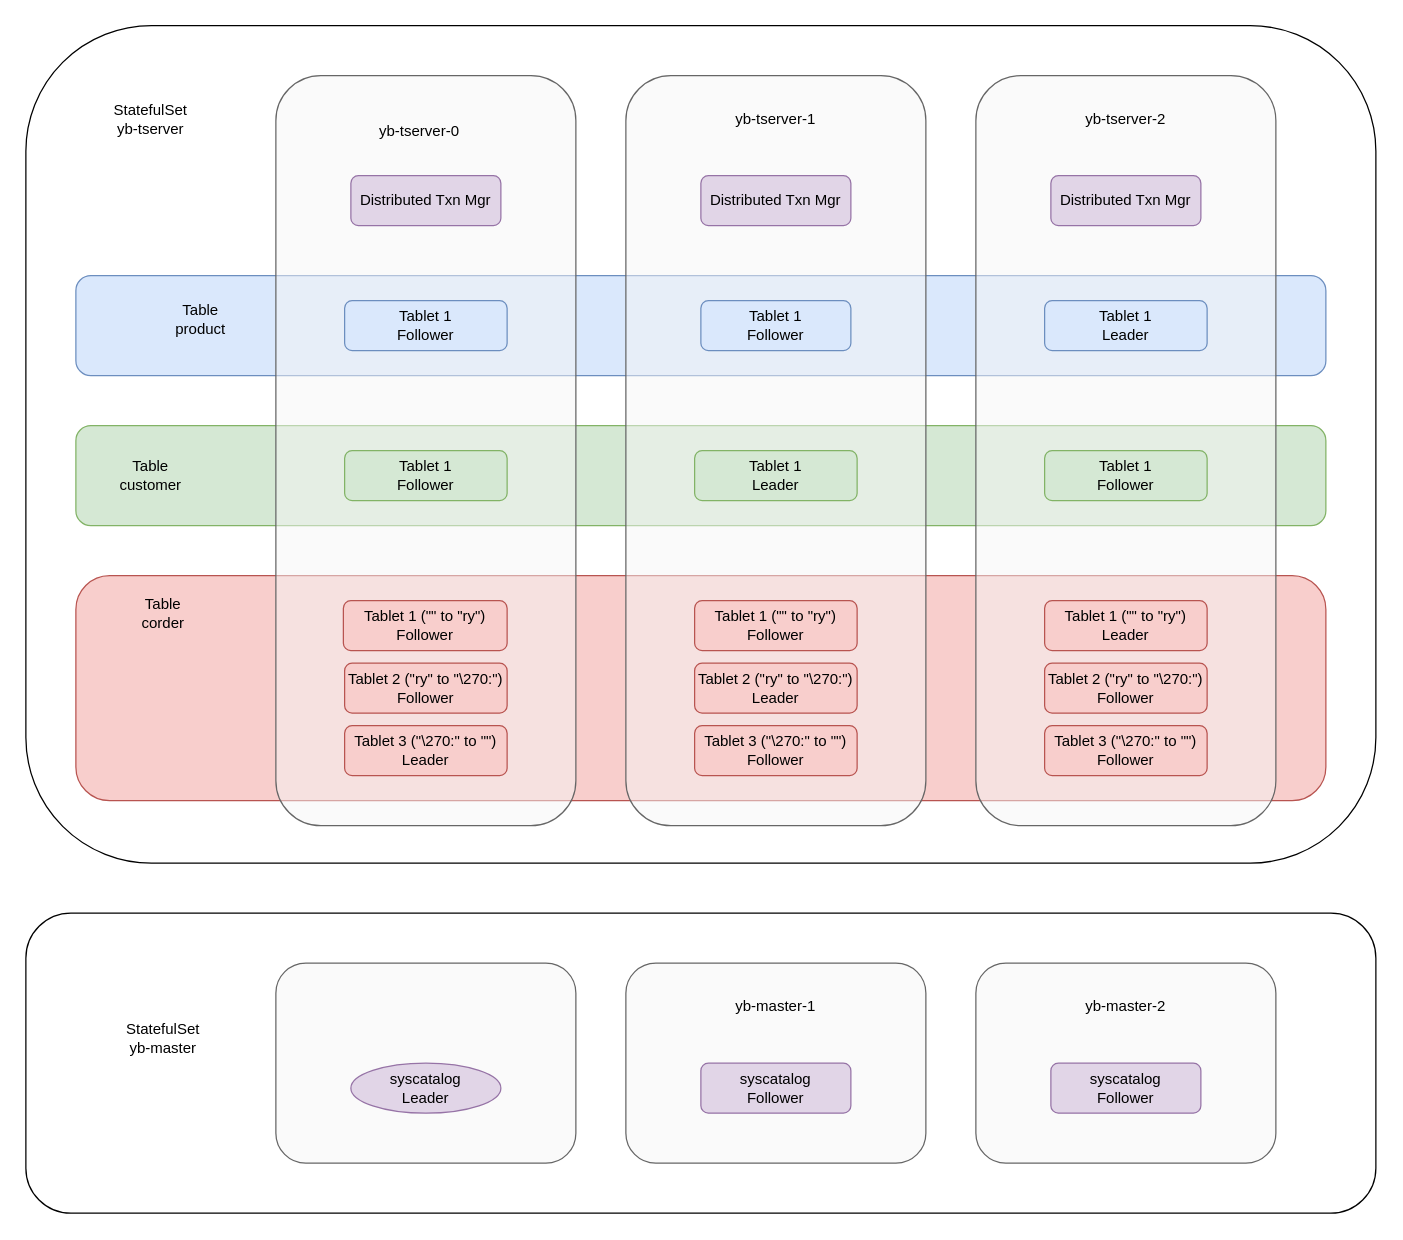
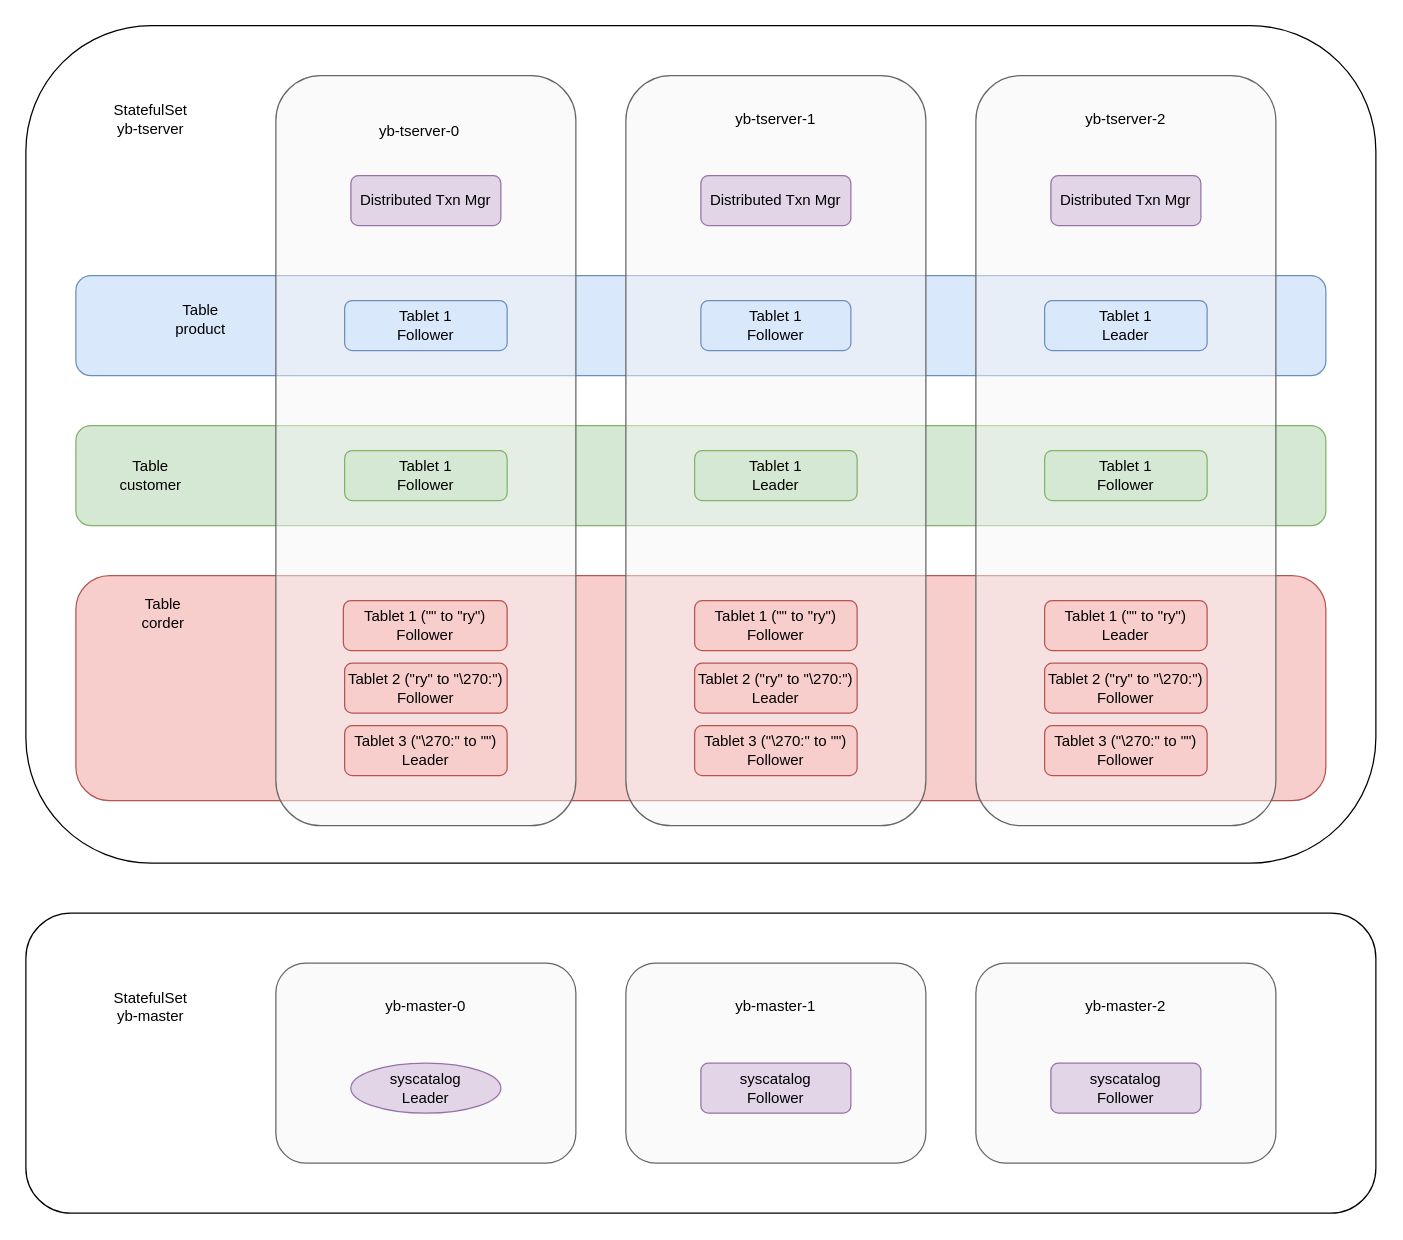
  <mxCell id="0" />
  <mxCell id="1" parent="0" />
  <mxCell id="2" value="" style="rounded=1;whiteSpace=wrap;html=1;" parent="1" vertex="1"><mxGeometry y="730" width="1080" height="240" as="geometry" x="20" /></mxCell>
  <mxCell id="3" value="" style="rounded=1;whiteSpace=wrap;html=1;" parent="1" vertex="1"><mxGeometry y="20" width="1080" height="670" as="geometry" x="20" /></mxCell>
  <mxCell id="4" value="" style="rounded=1;whiteSpace=wrap;html=1;fillColor=#f8cecc;strokeColor=#b85450;" parent="1" vertex="1"><mxGeometry x="60" y="460" width="1000" height="180" as="geometry" /></mxCell>
  <mxCell id="5" value="" style="rounded=1;whiteSpace=wrap;html=1;fillColor=#d5e8d4;strokeColor=#82b366;" parent="1" vertex="1"><mxGeometry x="60" y="340" width="1000" height="80" as="geometry" /></mxCell>
  <mxCell id="6" value="" style="rounded=1;whiteSpace=wrap;html=1;fillColor=#dae8fc;strokeColor=#6c8ebf;" parent="1" vertex="1"><mxGeometry x="60" y="220" width="1000" height="80" as="geometry" /></mxCell>
  <mxCell id="7" value="" style="rounded=1;whiteSpace=wrap;html=1;fillColor=#f5f5f5;fontColor=#333333;strokeColor=#666666;fillOpacity=50;" parent="1" vertex="1"><mxGeometry x="220" y="60" width="240" height="600" as="geometry" /></mxCell>
  <mxCell id="8" value="Tablet 1&lt;div&gt;Follower&lt;/div&gt;" style="rounded=1;whiteSpace=wrap;html=1;fillColor=#dae8fc;strokeColor=#6c8ebf;" parent="1" vertex="1"><mxGeometry x="275" y="240" width="130" height="40" as="geometry" /></mxCell>
  <mxCell id="9" value="" style="rounded=1;whiteSpace=wrap;html=1;fillColor=#f5f5f5;fontColor=#333333;strokeColor=#666666;fillOpacity=50;" parent="1" vertex="1"><mxGeometry x="500" y="60" width="240" height="600" as="geometry" /></mxCell>
  <mxCell id="10" value="" style="rounded=1;whiteSpace=wrap;html=1;fillColor=#f5f5f5;fontColor=#333333;strokeColor=#666666;fillOpacity=50;" parent="1" vertex="1"><mxGeometry x="780" y="60" width="240" height="600" as="geometry" /></mxCell>
  <mxCell id="11" value="Table&lt;div&gt;product&lt;/div&gt;" style="text;html=1;align=center;verticalAlign=middle;whiteSpace=wrap;rounded=0;" parent="1" vertex="1"><mxGeometry x="130" y="240" width="60" height="30" as="geometry" /></mxCell>
  <mxCell id="12" value="Table&lt;div&gt;customer&lt;/div&gt;" style="text;html=1;align=center;verticalAlign=middle;whiteSpace=wrap;rounded=0;" parent="1" vertex="1"><mxGeometry x="90" y="365" width="60" height="30" as="geometry" /></mxCell>
  <mxCell id="13" value="Table&lt;div&gt;corder&lt;/div&gt;" style="text;html=1;align=center;verticalAlign=middle;whiteSpace=wrap;rounded=0;" parent="1" vertex="1"><mxGeometry x="100" y="475" width="60" height="30" as="geometry" /></mxCell>
  <mxCell id="14" value="Tablet 1&lt;div&gt;Follower&lt;/div&gt;" style="rounded=1;whiteSpace=wrap;html=1;fillColor=#dae8fc;strokeColor=#6c8ebf;" parent="1" vertex="1"><mxGeometry x="560" y="240" width="120" height="40" as="geometry" /></mxCell>
  <mxCell id="15" value="Tablet 1&lt;div&gt;Leader&lt;/div&gt;" style="rounded=1;whiteSpace=wrap;html=1;fillColor=#dae8fc;strokeColor=#6c8ebf;" parent="1" vertex="1"><mxGeometry x="835" y="240" width="130" height="40" as="geometry" /></mxCell>
  <mxCell id="16" value="Tablet 1&amp;nbsp;(&quot;&quot; to &quot;ry&quot;)&lt;div&gt;Follower&lt;/div&gt;" style="rounded=1;whiteSpace=wrap;html=1;fillColor=#f8cecc;strokeColor=#b85450;" parent="1" vertex="1"><mxGeometry x="274" y="480" width="131" height="40" as="geometry" /></mxCell>
  <mxCell id="17" value="Tablet 1 (&quot;&quot; to &quot;ry&quot;)&lt;div&gt;Follower&lt;/div&gt;" style="rounded=1;whiteSpace=wrap;html=1;fillColor=#f8cecc;strokeColor=#b85450;" parent="1" vertex="1"><mxGeometry x="555" y="480" width="130" height="40" as="geometry" /></mxCell>
  <mxCell id="18" value="Tablet 1&amp;nbsp;(&quot;&quot; to &quot;ry&quot;)&lt;div&gt;Leader&lt;/div&gt;" style="rounded=1;whiteSpace=wrap;html=1;fillColor=#f8cecc;strokeColor=#b85450;" parent="1" vertex="1"><mxGeometry x="835" y="480" width="130" height="40" as="geometry" /></mxCell>
  <mxCell id="19" value="Tablet 1&lt;div&gt;Follower&lt;/div&gt;" style="rounded=1;whiteSpace=wrap;html=1;fillColor=#d5e8d4;strokeColor=#82b366;" parent="1" vertex="1"><mxGeometry x="275" y="360" width="130" height="40" as="geometry" /></mxCell>
  <mxCell id="20" value="Tablet 1&lt;div&gt;Leader&lt;/div&gt;" style="rounded=1;whiteSpace=wrap;html=1;fillColor=#d5e8d4;strokeColor=#82b366;" parent="1" vertex="1"><mxGeometry x="555" y="360" width="130" height="40" as="geometry" /></mxCell>
  <mxCell id="21" value="Tablet 1&lt;div&gt;Follower&lt;/div&gt;" style="rounded=1;whiteSpace=wrap;html=1;fillColor=#d5e8d4;strokeColor=#82b366;" parent="1" vertex="1"><mxGeometry x="835" y="360" width="130" height="40" as="geometry" /></mxCell>
  <mxCell id="22" value="yb-tserver-0" style="text;html=1;align=center;verticalAlign=middle;whiteSpace=wrap;rounded=0;" parent="1" vertex="1"><mxGeometry x="290" y="90" width="90" height="30" as="geometry" /></mxCell>
  <mxCell id="23" value="yb-tserver-1" style="text;html=1;align=center;verticalAlign=middle;whiteSpace=wrap;rounded=0;" parent="1" vertex="1"><mxGeometry x="575" y="80" width="90" height="30" as="geometry" /></mxCell>
  <mxCell id="24" value="yb-tserver-2" style="text;html=1;align=center;verticalAlign=middle;whiteSpace=wrap;rounded=0;" parent="1" vertex="1"><mxGeometry x="855" y="80" width="90" height="30" as="geometry" /></mxCell>
  <mxCell id="25" value="Distributed Txn Mgr" style="rounded=1;whiteSpace=wrap;html=1;fillColor=#e1d5e7;strokeColor=#9673a6;" parent="1" vertex="1"><mxGeometry x="280" y="140" width="120" height="40" as="geometry" /></mxCell>
  <mxCell id="26" value="Distributed Txn Mgr" style="rounded=1;whiteSpace=wrap;html=1;fillColor=#e1d5e7;strokeColor=#9673a6;" parent="1" vertex="1"><mxGeometry x="560" y="140" width="120" height="40" as="geometry" /></mxCell>
  <mxCell id="27" value="Distributed Txn Mgr" style="rounded=1;whiteSpace=wrap;html=1;fillColor=#e1d5e7;strokeColor=#9673a6;" parent="1" vertex="1"><mxGeometry x="840" y="140" width="120" height="40" as="geometry" /></mxCell>
  <mxCell id="28" value="" style="rounded=1;whiteSpace=wrap;html=1;fillColor=#f5f5f5;fontColor=#333333;strokeColor=#666666;fillOpacity=50;" parent="1" vertex="1"><mxGeometry x="220" y="770" width="240" height="160" as="geometry" /></mxCell>
  <mxCell id="29" value="" style="rounded=1;whiteSpace=wrap;html=1;fillColor=#f5f5f5;fontColor=#333333;strokeColor=#666666;fillOpacity=50;" parent="1" vertex="1"><mxGeometry x="500" y="770" width="240" height="160" as="geometry" /></mxCell>
  <mxCell id="30" value="" style="rounded=1;whiteSpace=wrap;html=1;fillColor=#f5f5f5;fontColor=#333333;strokeColor=#666666;fillOpacity=50;" parent="1" vertex="1"><mxGeometry x="780" y="770" width="240" height="160" as="geometry" /></mxCell>
+ <mxCell id="31" value="yb-master-0" style="text;html=1;align=center;verticalAlign=middle;whiteSpace=wrap;rounded=0;" parent="1" vertex="1"><mxGeometry x="295" y="790" width="90" height="30" as="geometry" /></mxCell>
  <mxCell id="32" value="yb-master-1" style="text;html=1;align=center;verticalAlign=middle;whiteSpace=wrap;rounded=0;" parent="1" vertex="1"><mxGeometry x="575" y="790" width="90" height="30" as="geometry" /></mxCell>
  <mxCell id="33" value="yb-master-2" style="text;html=1;align=center;verticalAlign=middle;whiteSpace=wrap;rounded=0;" parent="1" vertex="1"><mxGeometry x="855" y="790" width="90" height="30" as="geometry" /></mxCell>
  <mxCell id="34" value="syscatalog&lt;div&gt;Leader&lt;/div&gt;" style="ellipse;whiteSpace=wrap;html=1;fillColor=#e1d5e7;strokeColor=#9673a6;" parent="1" vertex="1"><mxGeometry x="280" y="850" width="120" height="40" as="geometry" /></mxCell>
  <mxCell id="35" value="syscatalog&lt;div&gt;Follower&lt;/div&gt;" style="rounded=1;whiteSpace=wrap;html=1;fillColor=#e1d5e7;strokeColor=#9673a6;" parent="1" vertex="1"><mxGeometry x="560" y="850" width="120" height="40" as="geometry" /></mxCell>
  <mxCell id="36" value="syscatalog&lt;div&gt;Follower&lt;/div&gt;" style="rounded=1;whiteSpace=wrap;html=1;fillColor=#e1d5e7;strokeColor=#9673a6;" parent="1" vertex="1"><mxGeometry x="840" y="850" width="120" height="40" as="geometry" /></mxCell>
  <mxCell id="37" value="StatefulSet&lt;div&gt;yb-tserver&lt;/div&gt;" style="text;html=1;align=center;verticalAlign=middle;whiteSpace=wrap;rounded=0;" parent="1" vertex="1"><mxGeometry x="90" y="80" width="60" height="30" as="geometry" /></mxCell>
- <mxCell id="38" value="StatefulSet&lt;div&gt;yb-master&lt;/div&gt;" style="text;html=1;align=center;verticalAlign=middle;whiteSpace=wrap;rounded=0;" parent="1" vertex="1"><mxGeometry x="100" y="815" width="60" height="30" as="geometry" /></mxCell>
+ <mxCell id="38" value="StatefulSet&lt;div&gt;yb-master&lt;/div&gt;" style="text;html=1;align=center;verticalAlign=middle;whiteSpace=wrap;rounded=0;" parent="1" vertex="1"><mxGeometry x="90" y="790" width="60" height="30" as="geometry" /></mxCell>
  <mxCell id="39" value="Tablet 2&amp;nbsp;(&quot;ry&quot; to &quot;\270:&quot;)&lt;div&gt;Follower&lt;/div&gt;" style="rounded=1;whiteSpace=wrap;html=1;fillColor=#f8cecc;strokeColor=#b85450;" vertex="1" parent="1"><mxGeometry x="275" y="530" width="130" height="40" as="geometry" /></mxCell>
  <mxCell id="40" value="Tablet 2&amp;nbsp;(&quot;ry&quot; to &quot;\270:&quot;)&lt;br&gt;&lt;div&gt;Leader&lt;/div&gt;" style="rounded=1;whiteSpace=wrap;html=1;fillColor=#f8cecc;strokeColor=#b85450;" vertex="1" parent="1"><mxGeometry x="555" y="530" width="130" height="40" as="geometry" /></mxCell>
  <mxCell id="41" value="Tablet 2&amp;nbsp;(&quot;ry&quot; to &quot;\270:&quot;)&lt;br&gt;&lt;div&gt;Follower&lt;/div&gt;" style="rounded=1;whiteSpace=wrap;html=1;fillColor=#f8cecc;strokeColor=#b85450;" vertex="1" parent="1"><mxGeometry x="835" y="530" width="130" height="40" as="geometry" /></mxCell>
  <mxCell id="42" value="Tablet 3&amp;nbsp;(&quot;\270:&quot; to &quot;&quot;)&lt;div&gt;Leader&lt;/div&gt;" style="rounded=1;whiteSpace=wrap;html=1;fillColor=#f8cecc;strokeColor=#b85450;" vertex="1" parent="1"><mxGeometry x="275" y="580" width="130" height="40" as="geometry" /></mxCell>
  <mxCell id="43" value="Tablet 3&amp;nbsp;(&quot;\270:&quot; to &quot;&quot;)&lt;div&gt;Follower&lt;/div&gt;" style="rounded=1;whiteSpace=wrap;html=1;fillColor=#f8cecc;strokeColor=#b85450;" vertex="1" parent="1"><mxGeometry x="555" y="580" width="130" height="40" as="geometry" /></mxCell>
  <mxCell id="44" value="Tablet 3&amp;nbsp;(&quot;\270:&quot; to &quot;&quot;)&lt;div&gt;Follower&lt;/div&gt;" style="rounded=1;whiteSpace=wrap;html=1;fillColor=#f8cecc;strokeColor=#b85450;" vertex="1" parent="1"><mxGeometry x="835" y="580" width="130" height="40" as="geometry" /></mxCell>
